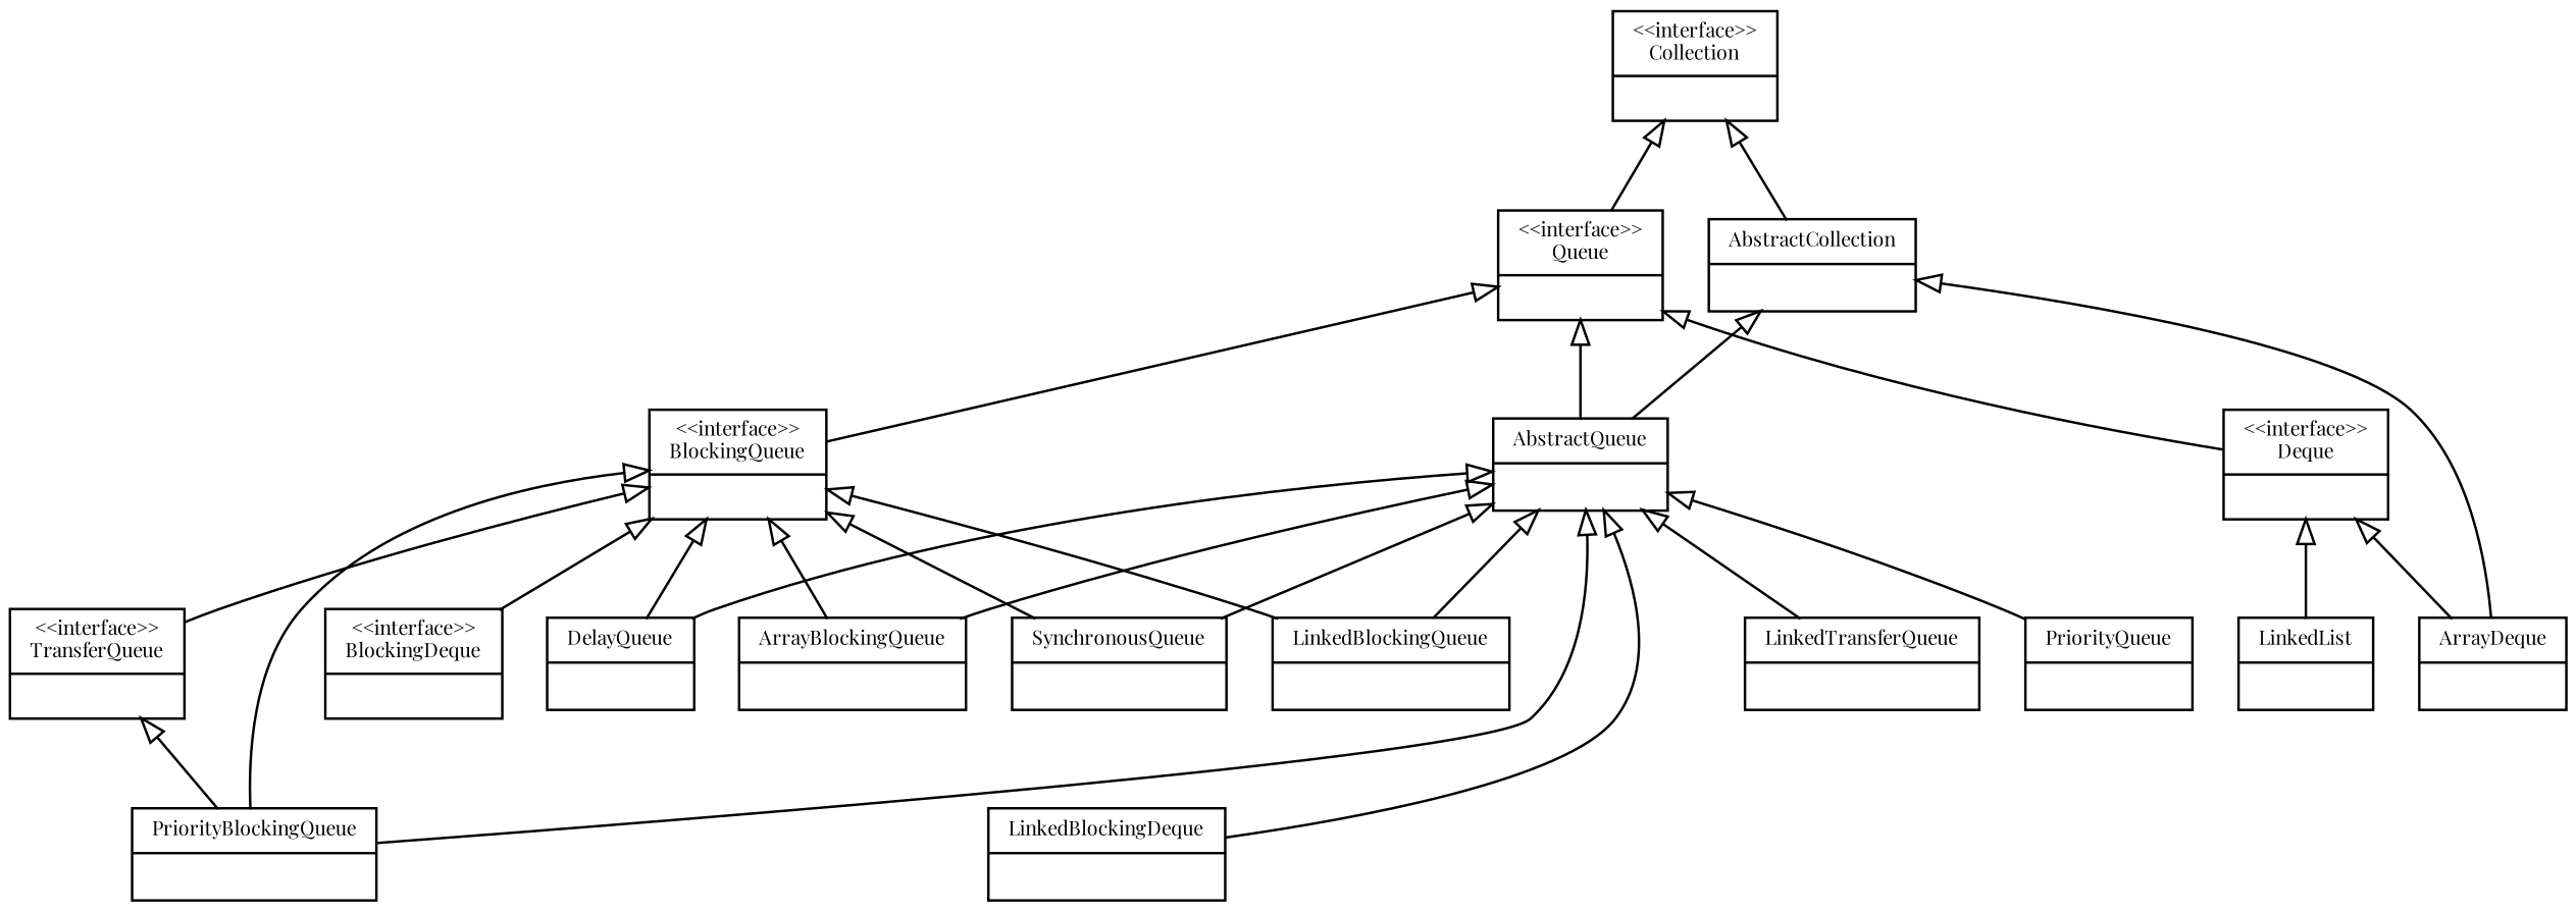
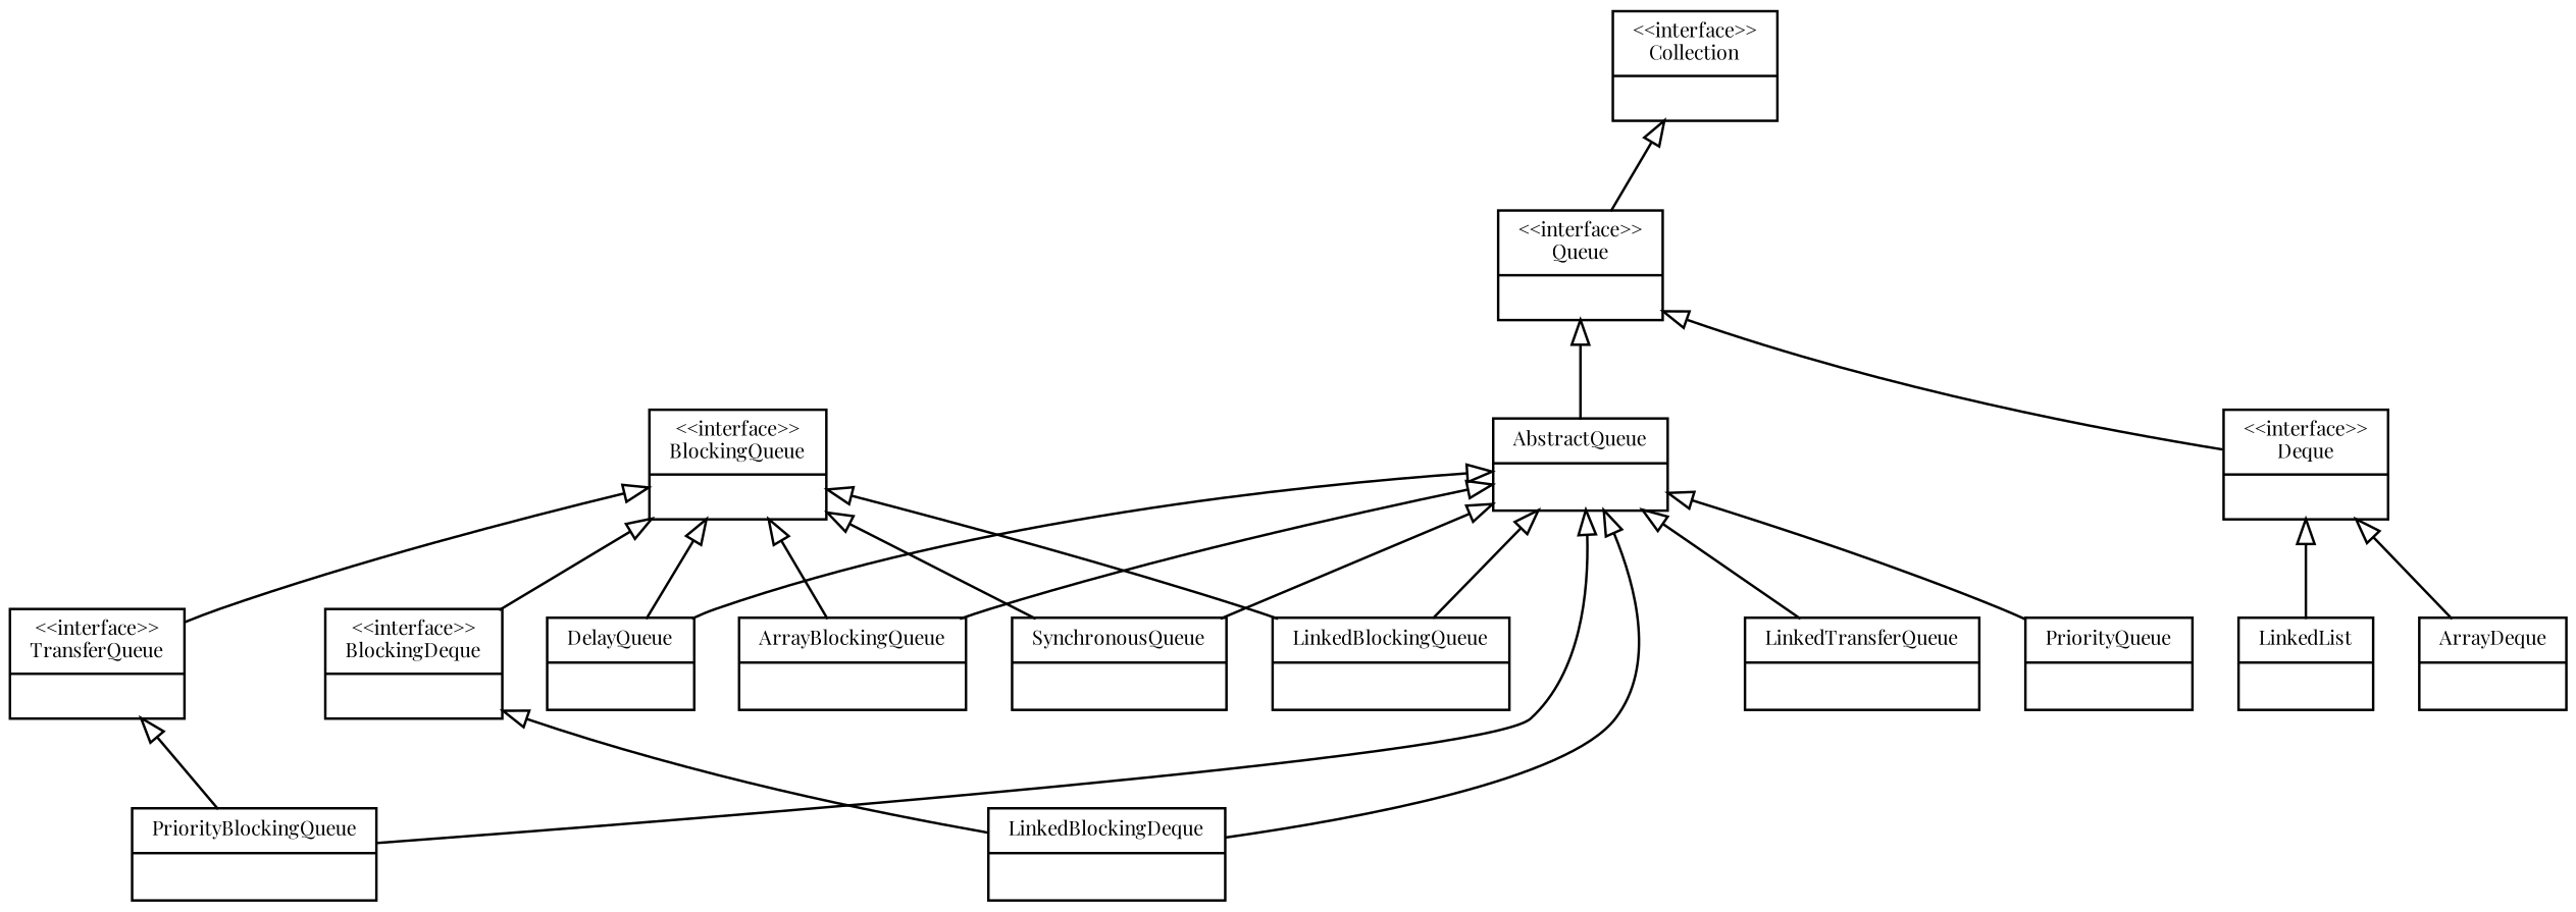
  digraph {
    fontname="Playfair Display"
    fontsize=8
    node [fontname="Playfair Display" fontsize=8 shape=record]
    edge [arrowtail=empty dir=back fontname="Playfair Display"]
    n1 [label="{\<\<interface\>\>\nCollection|\l}"]
    n2 [label="{\<\<interface\>\>\nQueue|\l}"]
-   n3 [label="{AbstractCollection|\l}"]
    n4 [label="{\<\<interface\>\>\nBlockingQueue|\l}"]
    n5 [label="{\<\<interface\>\>\nDeque|\l}"]
    n6 [label="{AbstractQueue|\l}"]
    n7 [label="{ArrayDeque|\l}"]
    n8 [label="{\<\<interface\>\>\nBlockingDeque|\l}"]
    n9 [label="{\<\<interface\>\>\nTransferQueue|\l}"]
    n10 [label="{SynchronousQueue|\l}"]
    n11 [label="{PriorityBlockingQueue|\l}"]
    n12 [label="{LinkedBlockingQueue|\l}"]
    n13 [label="{DelayQueue|\l}"]
    n14 [label="{ArrayBlockingQueue|\l}"]
    n15 [label="{LinkedList|\l}"]
    n16 [label="{LinkedBlockingDeque|\l}"]
    n17 [label="{LinkedTransferQueue|\l}"]
    n18 [label="{PriorityQueue|\l}"]
    n1 -> n2
-   n1 -> n3
-   n2 -> n4
    n2 -> n5
    n2 -> n6
-   n3 -> n6
-   n3 -> n7
    n4 -> n8
    n4 -> n9
    n4 -> n10
-   n4 -> n11
    n4 -> n12
    n4 -> n13
    n4 -> n14
    n5 -> n7
    n5 -> n15
    n6 -> n10
    n6 -> n11
    n6 -> n12
    n6 -> n13
    n6 -> n14
    n6 -> n16
    n6 -> n17
    n6 -> n18
+   n8 -> n16
    n9 -> n11
  }
